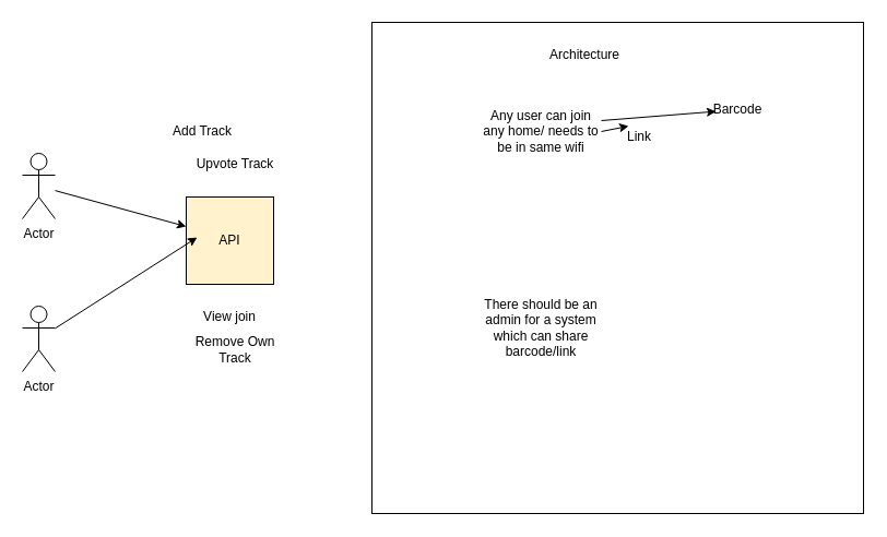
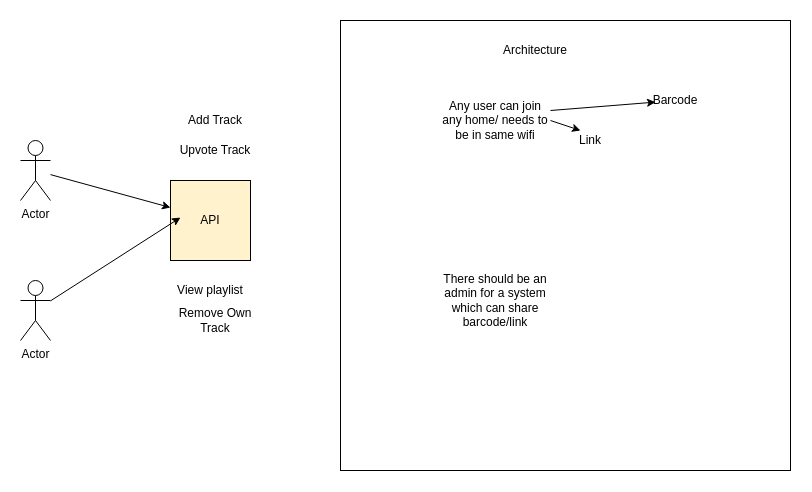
  <mxCell id="0" />
  <mxCell id="1" parent="0" />
  <mxCell id="2" value="" style="whiteSpace=wrap;html=1;aspect=fixed;" vertex="1" parent="1"><mxGeometry x="340" y="20" width="450" height="450" as="geometry" /></mxCell>
  <mxCell id="3" value="Actor" style="shape=umlActor;verticalLabelPosition=bottom;labelBackgroundColor=#ffffff;verticalAlign=top;html=1;outlineConnect=0;" vertex="1" parent="1"><mxGeometry x="20" y="140" width="30" height="60" as="geometry" /></mxCell>
  <mxCell id="4" value="Actor" style="shape=umlActor;verticalLabelPosition=bottom;labelBackgroundColor=#ffffff;verticalAlign=top;html=1;outlineConnect=0;" vertex="1" parent="1"><mxGeometry x="20" y="280" width="30" height="60" as="geometry" /></mxCell>
  <mxCell id="5" value="API" style="whiteSpace=wrap;html=1;aspect=fixed;fillColor=#fff2cc;" vertex="1" parent="1"><mxGeometry x="170" y="180" width="80" height="80" as="geometry" /></mxCell>
- <mxCell id="6" value="Add Track&lt;br&gt;" style="text;html=1;strokeColor=none;fillColor=none;align=center;verticalAlign=middle;whiteSpace=wrap;rounded=0;" vertex="1" parent="1"><mxGeometry x="140" y="110" width="90" height="20" as="geometry" /></mxCell>
+ <mxCell id="6" value="Add Track&lt;br&gt;" style="text;html=1;strokeColor=none;fillColor=none;align=center;verticalAlign=middle;whiteSpace=wrap;rounded=0;" vertex="1" parent="1"><mxGeometry x="170" y="110" width="90" height="20" as="geometry" /></mxCell>
  <mxCell id="7" value="Upvote Track" style="text;html=1;strokeColor=none;fillColor=none;align=center;verticalAlign=middle;whiteSpace=wrap;rounded=0;" vertex="1" parent="1"><mxGeometry x="170" y="140" width="90" height="20" as="geometry" /></mxCell>
- <mxCell id="8" value="View join" style="text;html=1;strokeColor=none;fillColor=none;align=center;verticalAlign=middle;whiteSpace=wrap;rounded=0;" vertex="1" parent="1"><mxGeometry x="165" y="280" width="90" height="20" as="geometry" /></mxCell>
+ <mxCell id="8" value="View playlist" style="text;html=1;strokeColor=none;fillColor=none;align=center;verticalAlign=middle;whiteSpace=wrap;rounded=0;" vertex="1" parent="1"><mxGeometry x="165" y="280" width="90" height="20" as="geometry" /></mxCell>
  <mxCell id="9" value="Remove Own Track" style="text;html=1;strokeColor=none;fillColor=none;align=center;verticalAlign=middle;whiteSpace=wrap;rounded=0;" vertex="1" parent="1"><mxGeometry x="170" y="310" width="90" height="20" as="geometry" /></mxCell>
  <mxCell id="10" value="Any user can join any home/ needs to be in same wifi" style="text;html=1;strokeColor=none;fillColor=none;align=center;verticalAlign=middle;whiteSpace=wrap;rounded=0;" vertex="1" parent="1"><mxGeometry x="440" y="110" width="110" height="20" as="geometry" /></mxCell>
  <mxCell id="11" value="Barcode&lt;br&gt;" style="text;html=1;strokeColor=none;fillColor=none;align=center;verticalAlign=middle;whiteSpace=wrap;rounded=0;" vertex="1" parent="1"><mxGeometry x="655" y="90" width="40" height="20" as="geometry" /></mxCell>
- <mxCell id="12" value="Link" style="text;html=1;strokeColor=none;fillColor=none;align=center;verticalAlign=middle;whiteSpace=wrap;rounded=0;" vertex="1" parent="1"><mxGeometry x="565" y="115" width="40" height="20" as="geometry" /></mxCell>
+ <mxCell id="12" value="Link" style="text;html=1;strokeColor=none;fillColor=none;align=center;verticalAlign=middle;whiteSpace=wrap;rounded=0;" vertex="1" parent="1"><mxGeometry x="570" y="130" width="40" height="20" as="geometry" /></mxCell>
  <mxCell id="13" value="There should be an admin for a system which can share barcode/link&lt;br&gt;" style="text;html=1;strokeColor=none;fillColor=none;align=center;verticalAlign=middle;whiteSpace=wrap;rounded=0;" vertex="1" parent="1"><mxGeometry x="440" y="290" width="110" height="20" as="geometry" /></mxCell>
  <mxCell id="14" value="" style="endArrow=classic;html=1;entryX=0;entryY=0.338;entryDx=0;entryDy=0;entryPerimeter=0;" edge="1" parent="1" source="3" target="5"><mxGeometry width="50" height="50" relative="1" as="geometry"><mxPoint x="360" y="240" as="sourcePoint" /><mxPoint x="410" y="190" as="targetPoint" /></mxGeometry></mxCell>
  <mxCell id="15" value="" style="endArrow=classic;html=1;entryX=0;entryY=0.338;entryDx=0;entryDy=0;entryPerimeter=0;" edge="1" parent="1" source="4"><mxGeometry width="50" height="50" relative="1" as="geometry"><mxPoint x="60" y="184.116" as="sourcePoint" /><mxPoint x="180" y="217.04" as="targetPoint" /></mxGeometry></mxCell>
  <mxCell id="16" value="Architecture" style="text;html=1;strokeColor=none;fillColor=none;align=center;verticalAlign=middle;whiteSpace=wrap;rounded=0;" vertex="1" parent="1"><mxGeometry x="515" y="40" width="40" height="20" as="geometry" /></mxCell>
  <mxCell id="17" value="" style="endArrow=classic;html=1;exitX=1;exitY=0;exitDx=0;exitDy=0;" edge="1" parent="1" source="10" target="11"><mxGeometry width="50" height="50" relative="1" as="geometry"><mxPoint x="350" y="240" as="sourcePoint" /><mxPoint x="400" y="190" as="targetPoint" /></mxGeometry></mxCell>
  <mxCell id="18" value="" style="endArrow=classic;html=1;exitX=1;exitY=0.5;exitDx=0;exitDy=0;entryX=0.25;entryY=0;entryDx=0;entryDy=0;" edge="1" parent="1" source="10" target="12"><mxGeometry width="50" height="50" relative="1" as="geometry"><mxPoint x="560" y="120" as="sourcePoint" /><mxPoint x="580" y="115" as="targetPoint" /></mxGeometry></mxCell>
